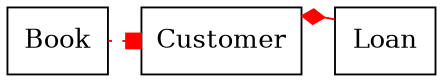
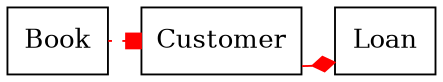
  digraph {
    node [shape=box]
    edge [arrowtail=normal color=red dir=forward]
    Book
    Customer
    Loan
    subgraph sub_1 {
      rank=same
      Book
      Customer
      Loan
    }
    Book -> Customer [arrowhead=box style=dotted]
-   Loan -> Customer [arrowhead=diamond style=solid]
+   Customer -> Loan [arrowhead=diamond style=solid]
  }
